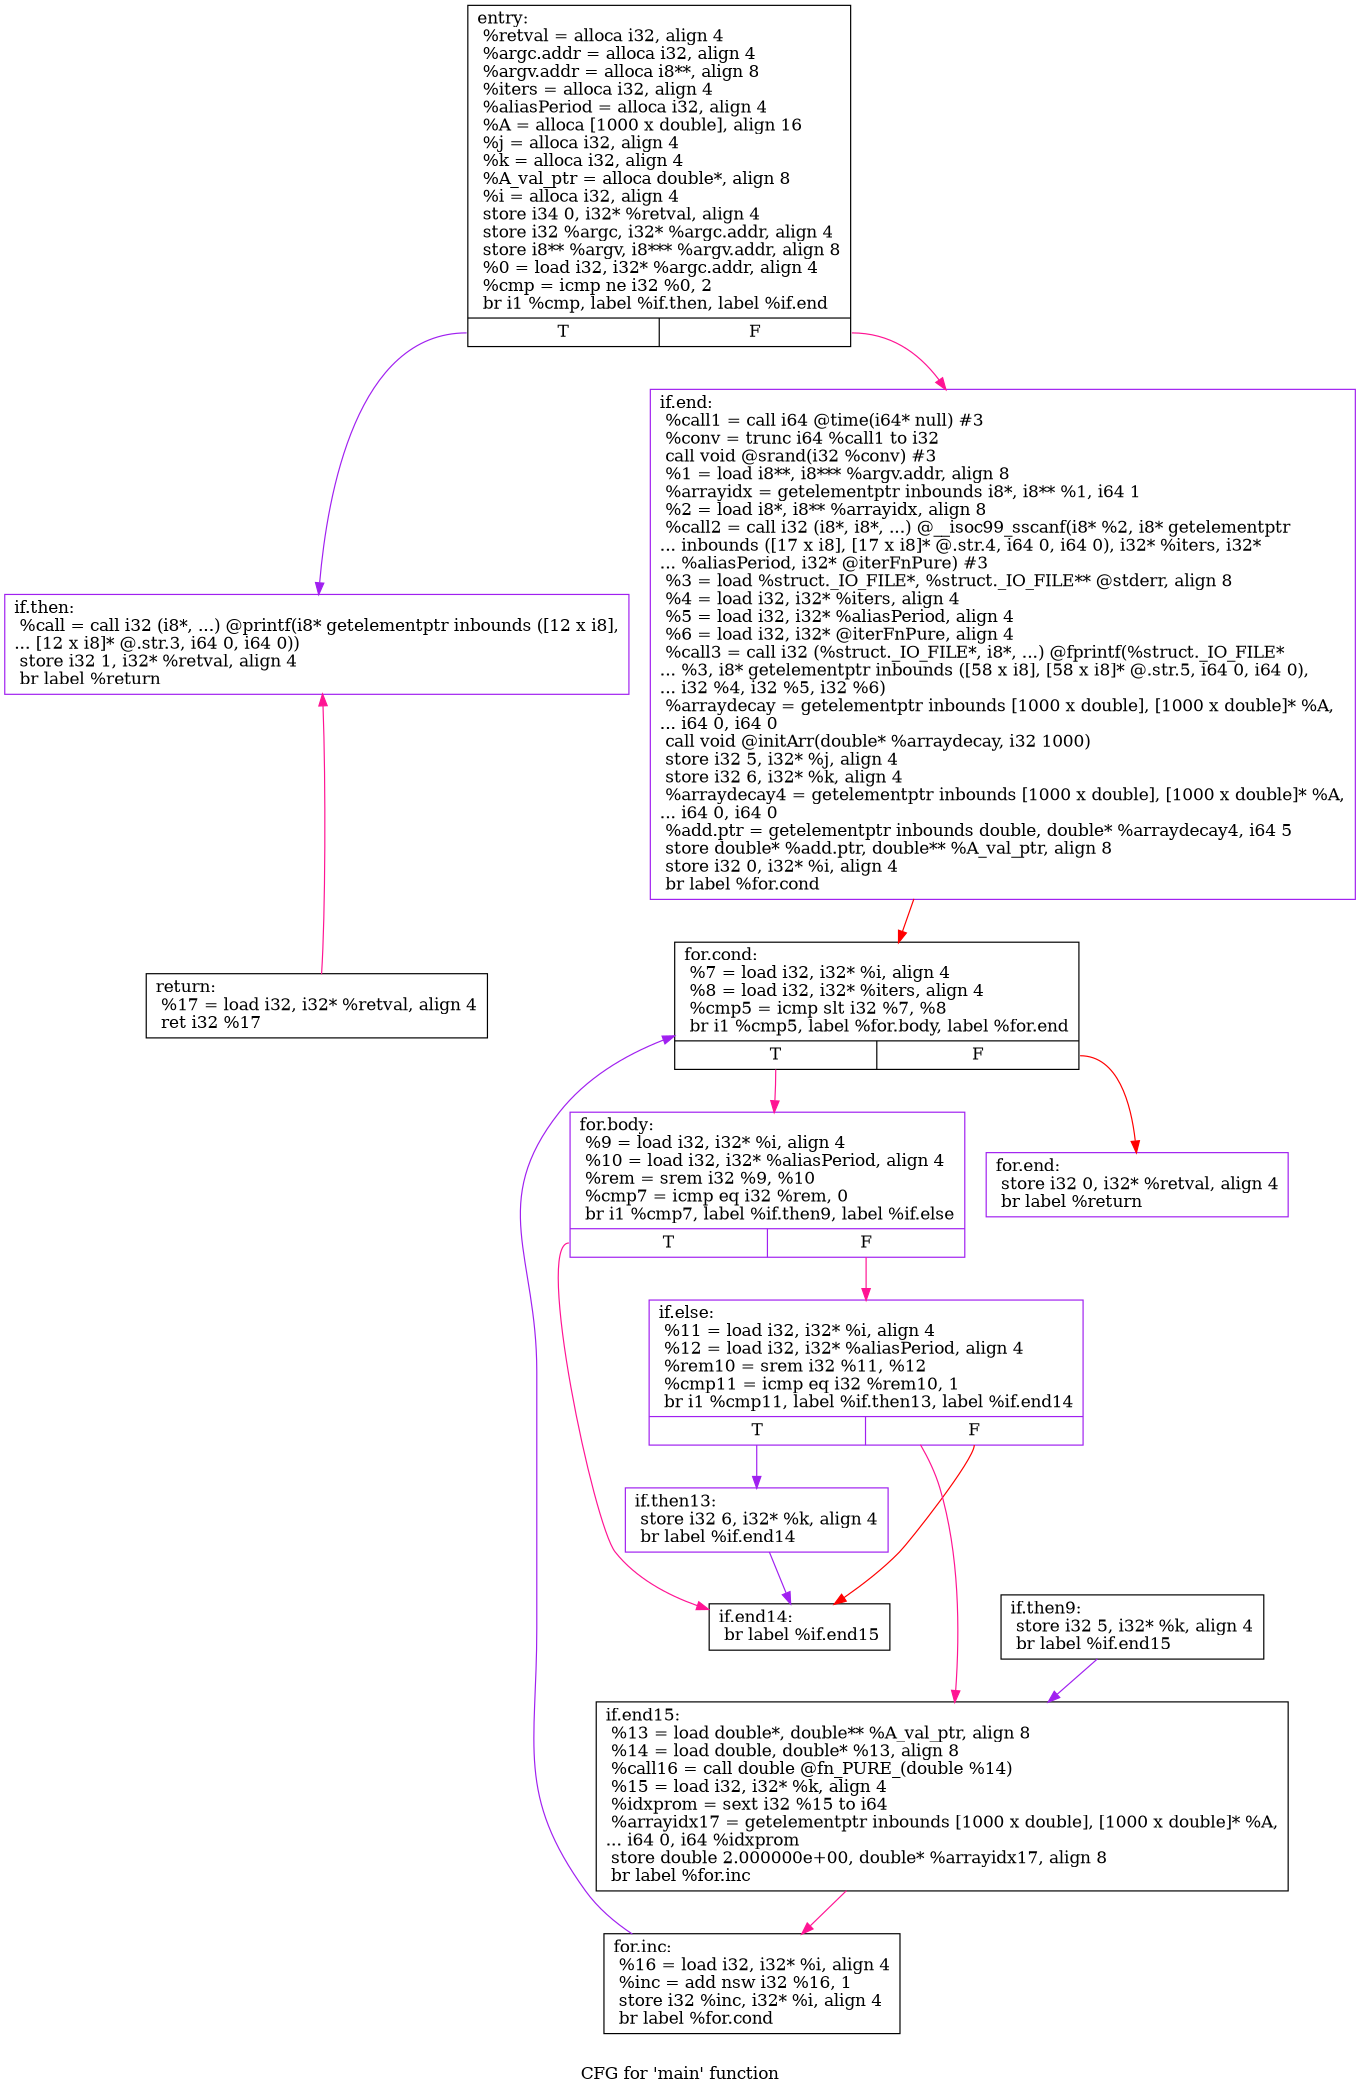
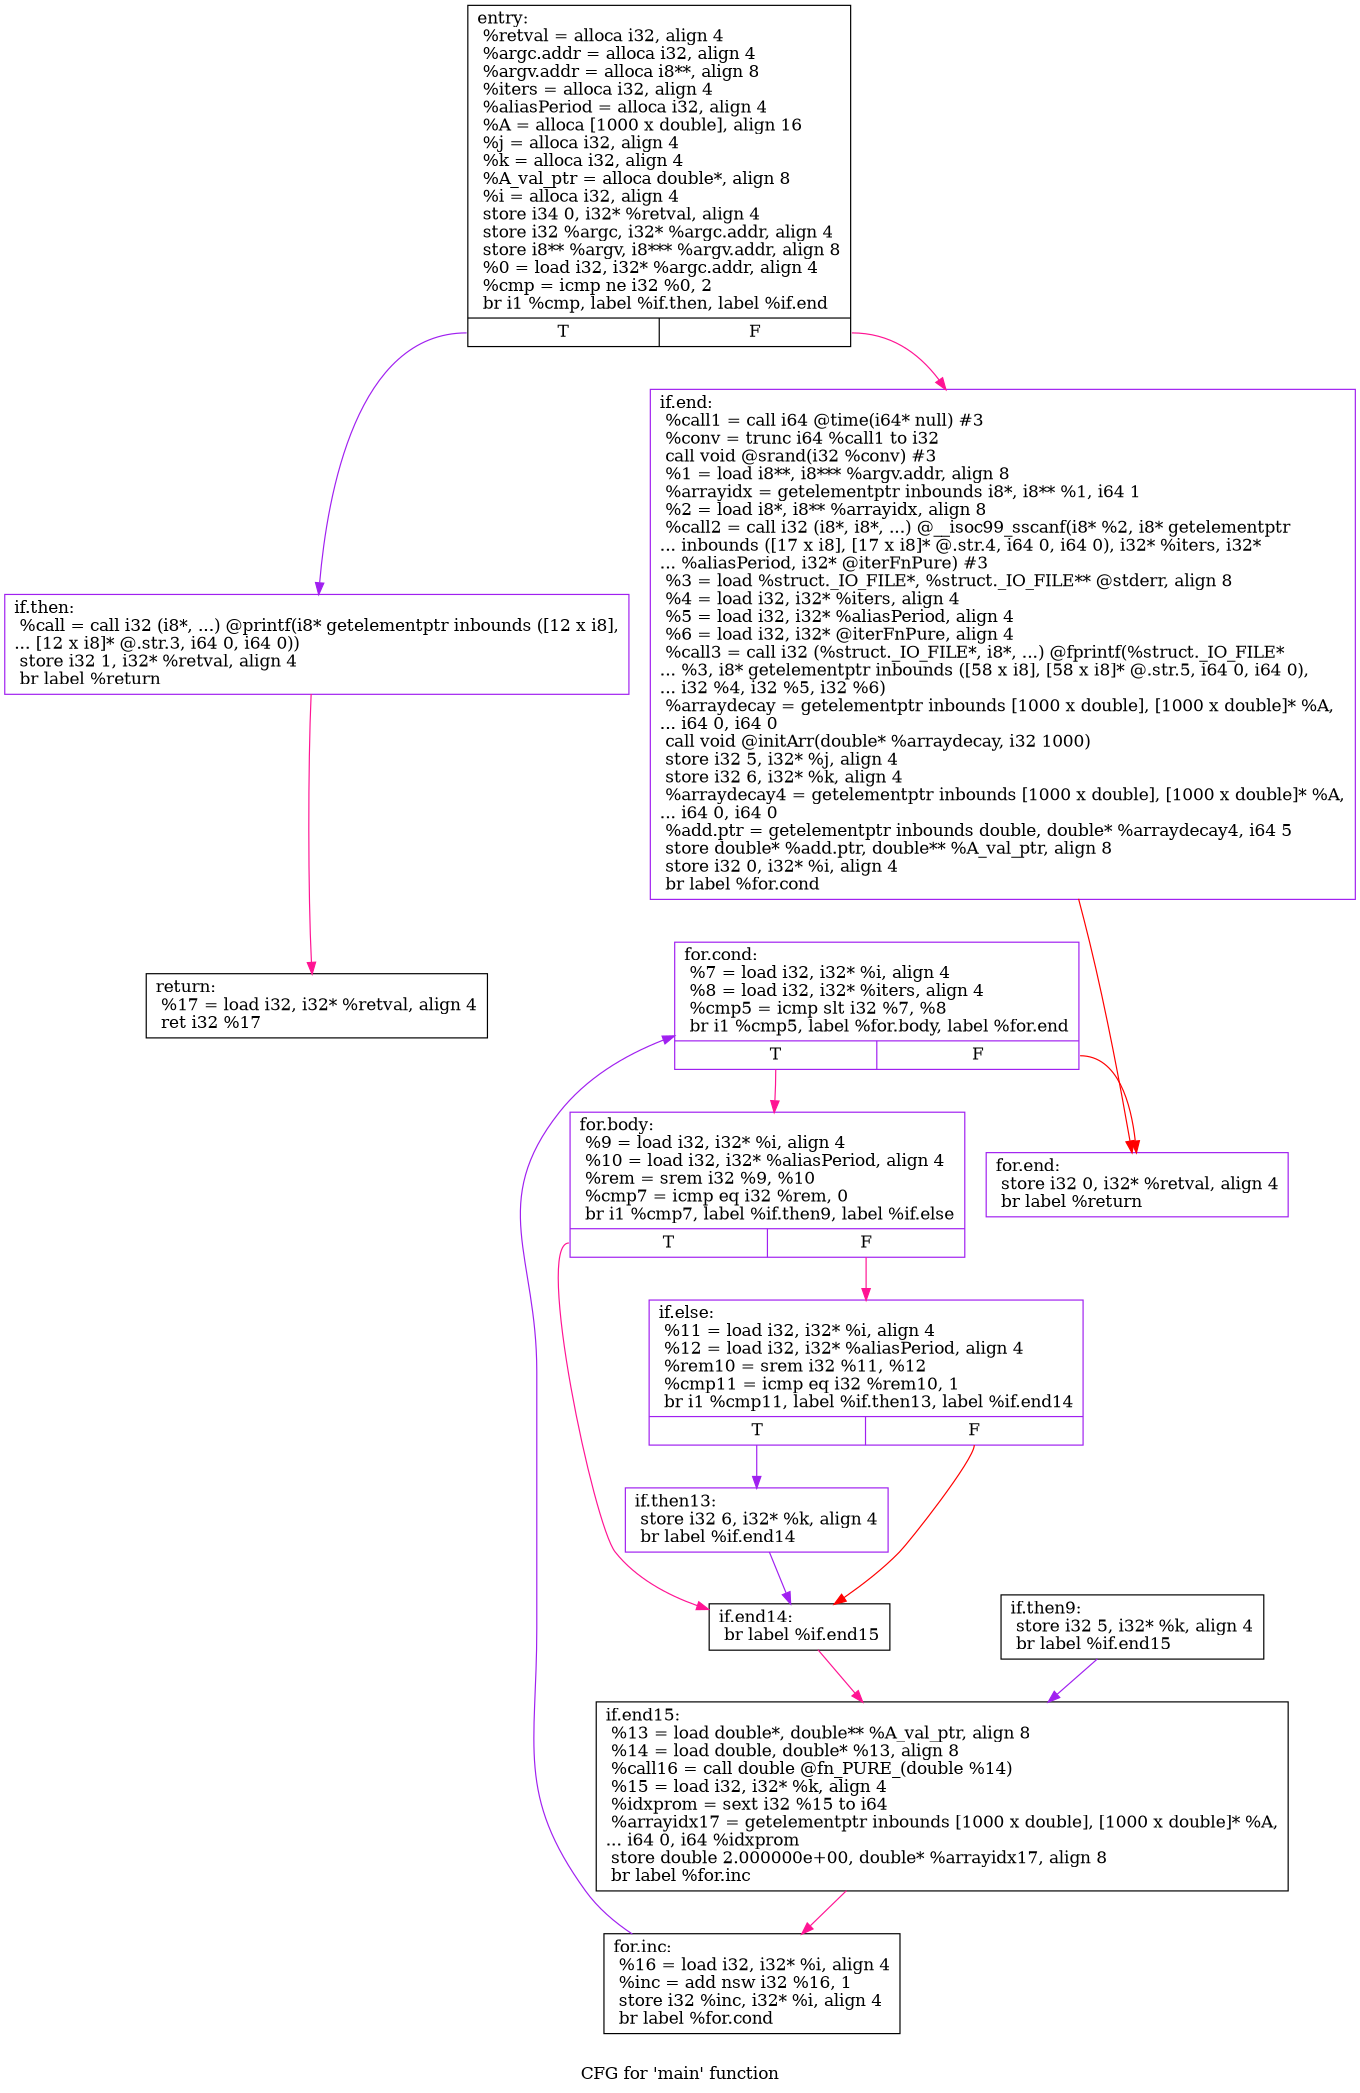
  digraph {
    label="CFG for 'main' function"
    node [color=purple shape=record]
    edge [color=deeppink]
    n1 [color=black label="{entry:\l  %retval = alloca i32, align 4\l  %argc.addr = alloca i32, align 4\l  %argv.addr = alloca i8**, align 8\l  %iters = alloca i32, align 4\l  %aliasPeriod = alloca i32, align 4\l  %A = alloca [1000 x double], align 16\l  %j = alloca i32, align 4\l  %k = alloca i32, align 4\l  %A_val_ptr = alloca double*, align 8\l  %i = alloca i32, align 4\l  store i34 0, i32* %retval, align 4\l  store i32 %argc, i32* %argc.addr, align 4\l  store i8** %argv, i8*** %argv.addr, align 8\l  %0 = load i32, i32* %argc.addr, align 4\l  %cmp = icmp ne i32 %0, 2\l  br i1 %cmp, label %if.then, label %if.end\l|{<s0>T|<s1>F}}"]
    n2 [label="{if.then:                                          \l  %call = call i32 (i8*, ...) @printf(i8* getelementptr inbounds ([12 x i8],\l... [12 x i8]* @.str.3, i64 0, i64 0))\l  store i32 1, i32* %retval, align 4\l  br label %return\l}"]
    n3 [label="{if.end:                                           \l  %call1 = call i64 @time(i64* null) #3\l  %conv = trunc i64 %call1 to i32\l  call void @srand(i32 %conv) #3\l  %1 = load i8**, i8*** %argv.addr, align 8\l  %arrayidx = getelementptr inbounds i8*, i8** %1, i64 1\l  %2 = load i8*, i8** %arrayidx, align 8\l  %call2 = call i32 (i8*, i8*, ...) @__isoc99_sscanf(i8* %2, i8* getelementptr\l... inbounds ([17 x i8], [17 x i8]* @.str.4, i64 0, i64 0), i32* %iters, i32*\l... %aliasPeriod, i32* @iterFnPure) #3\l  %3 = load %struct._IO_FILE*, %struct._IO_FILE** @stderr, align 8\l  %4 = load i32, i32* %iters, align 4\l  %5 = load i32, i32* %aliasPeriod, align 4\l  %6 = load i32, i32* @iterFnPure, align 4\l  %call3 = call i32 (%struct._IO_FILE*, i8*, ...) @fprintf(%struct._IO_FILE*\l... %3, i8* getelementptr inbounds ([58 x i8], [58 x i8]* @.str.5, i64 0, i64 0),\l... i32 %4, i32 %5, i32 %6)\l  %arraydecay = getelementptr inbounds [1000 x double], [1000 x double]* %A,\l... i64 0, i64 0\l  call void @initArr(double* %arraydecay, i32 1000)\l  store i32 5, i32* %j, align 4\l  store i32 6, i32* %k, align 4\l  %arraydecay4 = getelementptr inbounds [1000 x double], [1000 x double]* %A,\l... i64 0, i64 0\l  %add.ptr = getelementptr inbounds double, double* %arraydecay4, i64 5\l  store double* %add.ptr, double** %A_val_ptr, align 8\l  store i32 0, i32* %i, align 4\l  br label %for.cond\l}"]
    n4 [color=black label="{return:                                           \l  %17 = load i32, i32* %retval, align 4\l  ret i32 %17\l}"]
-   n5 [color=black label="{for.cond:                                         \l  %7 = load i32, i32* %i, align 4\l  %8 = load i32, i32* %iters, align 4\l  %cmp5 = icmp slt i32 %7, %8\l  br i1 %cmp5, label %for.body, label %for.end\l|{<s0>T|<s1>F}}"]
+   n5 [label="{for.cond:                                         \l  %7 = load i32, i32* %i, align 4\l  %8 = load i32, i32* %iters, align 4\l  %cmp5 = icmp slt i32 %7, %8\l  br i1 %cmp5, label %for.body, label %for.end\l|{<s0>T|<s1>F}}"]
    n6 [label="{for.body:                                         \l  %9 = load i32, i32* %i, align 4\l  %10 = load i32, i32* %aliasPeriod, align 4\l  %rem = srem i32 %9, %10\l  %cmp7 = icmp eq i32 %rem, 0\l  br i1 %cmp7, label %if.then9, label %if.else\l|{<s0>T|<s1>F}}"]
    n7 [label="{for.end:                                          \l  store i32 0, i32* %retval, align 4\l  br label %return\l}"]
    n8 [label="{if.else:                                          \l  %11 = load i32, i32* %i, align 4\l  %12 = load i32, i32* %aliasPeriod, align 4\l  %rem10 = srem i32 %11, %12\l  %cmp11 = icmp eq i32 %rem10, 1\l  br i1 %cmp11, label %if.then13, label %if.end14\l|{<s0>T|<s1>F}}"]
    n9 [color=black label="{if.end14:                                         \l  br label %if.end15\l}"]
    n10 [color=black label="{if.then9:                                         \l  store i32 5, i32* %k, align 4\l  br label %if.end15\l}"]
    n11 [color=black label="{if.end15:                                         \l  %13 = load double*, double** %A_val_ptr, align 8\l  %14 = load double, double* %13, align 8\l  %call16 = call double @fn_PURE_(double %14)\l  %15 = load i32, i32* %k, align 4\l  %idxprom = sext i32 %15 to i64\l  %arrayidx17 = getelementptr inbounds [1000 x double], [1000 x double]* %A,\l... i64 0, i64 %idxprom\l  store double 2.000000e+00, double* %arrayidx17, align 8\l  br label %for.inc\l}"]
    n12 [label="{if.then13:                                        \l  store i32 6, i32* %k, align 4\l  br label %if.end14\l}"]
    n13 [color=black label="{for.inc:                                          \l  %16 = load i32, i32* %i, align 4\l  %inc = add nsw i32 %16, 1\l  store i32 %inc, i32* %i, align 4\l  br label %for.cond\l}"]
    n1 -> n2 [color=purple tailport=s0]
    n1 -> n3 [tailport=s1]
-   n4 -> n2
-   n3 -> n5 [color=red]
+   n2 -> n4
+   n3 -> n7 [color=red]
    n5 -> n6 [tailport=s0]
    n5 -> n7 [color=red tailport=s1]
    n6 -> n8 [tailport=s1]
    n6 -> n9 [tailport=s0]
    n8 -> n9 [color=red tailport=s1]
    n8 -> n12 [color=purple tailport=s0]
-   n8 -> n11
+   n9 -> n11
    n10 -> n11 [color=purple]
    n11 -> n13
    n12 -> n9 [color=purple]
    n13 -> n5 [color=purple]
  }
